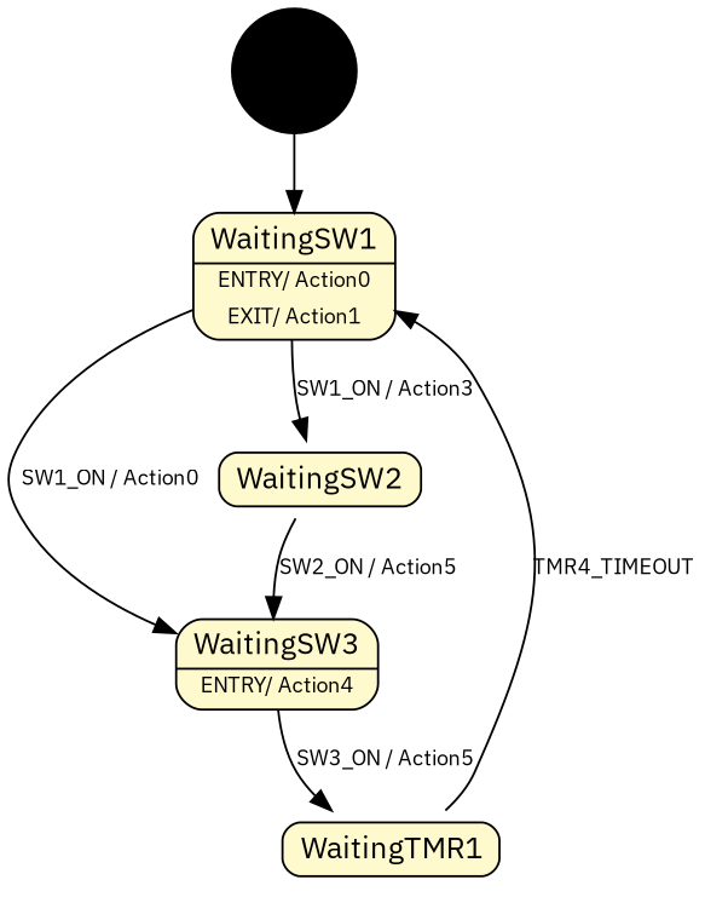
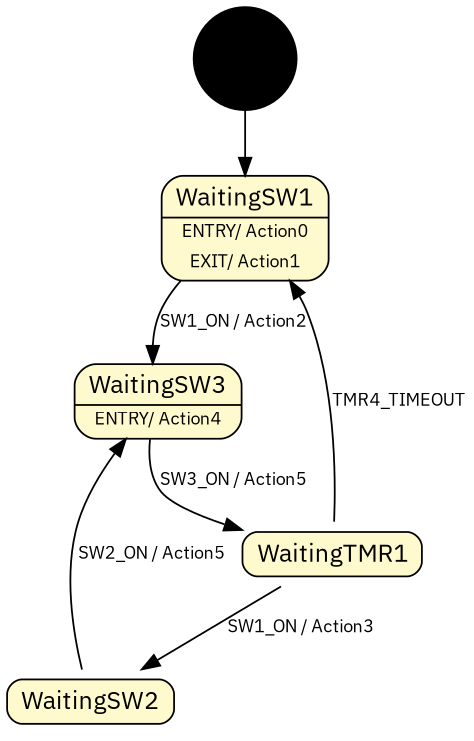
  digraph {
    fontname="IBM Plex Sans"
    fontsize=10
    node [fontname="IBM Plex Sans" fontsize=14 margin=0 shape=none]
    edge [fontname="IBM Plex Sans" fontsize=10]
    START [fillcolor=black height=0.25 shape=circle style=filled width=0.25]
    n2 [label=<<table cellborder="0" style="rounded" bgcolor="lemonchiffon"><tr><td><font point-size="14"> WaitingSW1 </font></td></tr><hr/><tr><td><font point-size="10"> ENTRY/ Action0 </font></td></tr><tr><td><font point-size="10"> EXIT/ Action1 </font></td></tr></table>>]
    n3 [label=<<table cellborder="0" style="rounded" bgcolor="lemonchiffon"><tr><td><font point-size="14"> WaitingSW3 </font></td></tr><hr/><tr><td><font point-size="10"> ENTRY/ Action4 </font></td></tr></table>>]
    n4 [label=<<table cellborder="0" style="rounded" bgcolor="lemonchiffon"><tr><td><font point-size="14"> WaitingSW2 </font></td></tr></table>>]
    n5 [label=<<table cellborder="0" style="rounded" bgcolor="lemonchiffon"><tr><td><font point-size="14"> WaitingTMR1 </font></td></tr></table>>]
    START -> n2
-   n2 -> n3 [label="SW1_ON / Action0"]
-   n2 -> n4 [label="SW1_ON / Action3"]
+   n2 -> n3 [label="SW1_ON / Action2"]
+   n5 -> n4 [label="SW1_ON / Action3"]
    n3 -> n5 [label="SW3_ON / Action5"]
    n4 -> n3 [label="SW2_ON / Action5"]
    n5 -> n2 [label=TMR4_TIMEOUT]
  }
